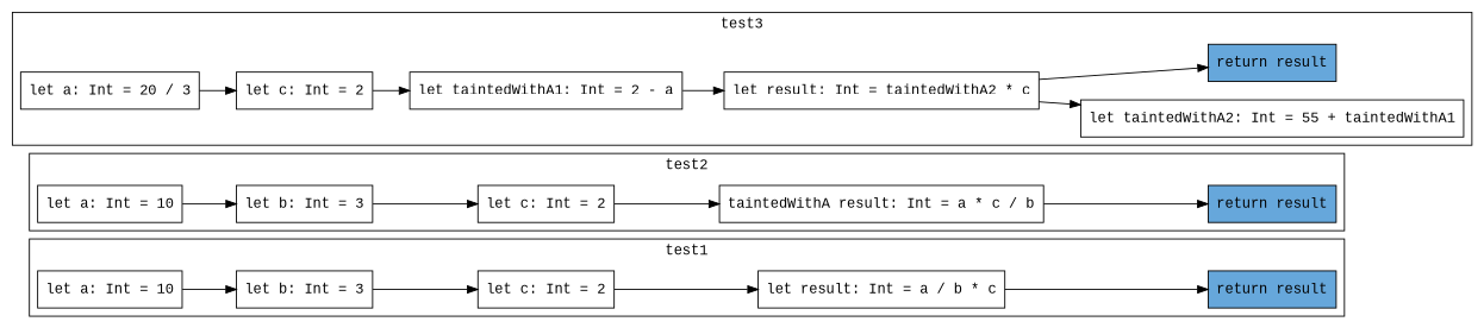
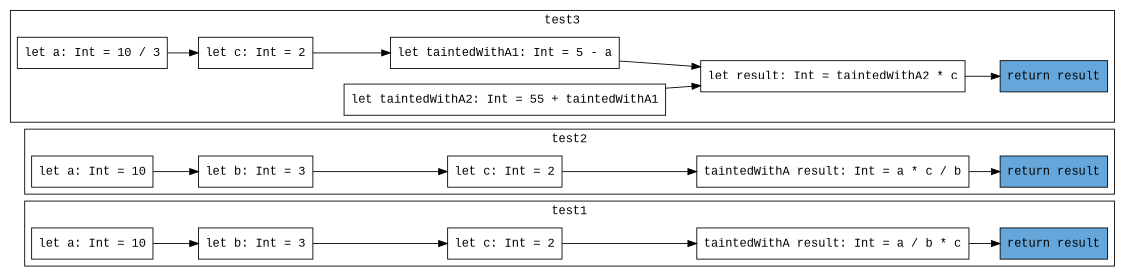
  digraph {
    fontname="Liberation Mono"
    rankdir=LR
    node [fontname="Liberation Mono" shape=box]
    edge [fontname="Liberation Mono"]
    n1 [label="let a: Int = 10"]
    n2 [label="let b: Int = 3"]
    n3 [label="let c: Int = 2"]
-   n4 [label="let result: Int = a / b * c"]
+   n4 [label="taintedWithA result: Int = a / b * c"]
    n5 [fillcolor="#66A7DB" label="return result" style=filled]
    n6 [label="let a: Int = 10"]
    n7 [label="let b: Int = 3"]
    n8 [label="let c: Int = 2"]
    n9 [label="taintedWithA result: Int = a * c / b"]
    n10 [fillcolor="#66A7DB" label="return result" style=filled]
-   n11 [label="let a: Int = 20 / 3"]
+   n11 [label="let a: Int = 10 / 3"]
    n12 [label="let c: Int = 2"]
-   n13 [label="let taintedWithA1: Int = 2 - a"]
+   n13 [label="let taintedWithA1: Int = 5 - a"]
    n14 [label="let taintedWithA2: Int = 55 + taintedWithA1"]
    n15 [label="let result: Int = taintedWithA2 * c"]
    n16 [fillcolor="#66A7DB" label="return result" style=filled]
    subgraph cluster_1 {
      label=test1
      n1
      n2
      n3
      n4
      n5
    }
    subgraph cluster_2 {
      label=test2
      n6
      n7
      n8
      n9
      n10
    }
    subgraph cluster_3 {
      label=test3
      n11
      n12
      n13
      n14
      n15
      n16
    }
    n1 -> n2
    n2 -> n3
    n3 -> n4
    n4 -> n5
    n6 -> n7
    n7 -> n8
    n8 -> n9
    n9 -> n10
    n11 -> n12
    n12 -> n13
    n13 -> n15
-   n15 -> n14
+   n14 -> n15
    n15 -> n16
  }
